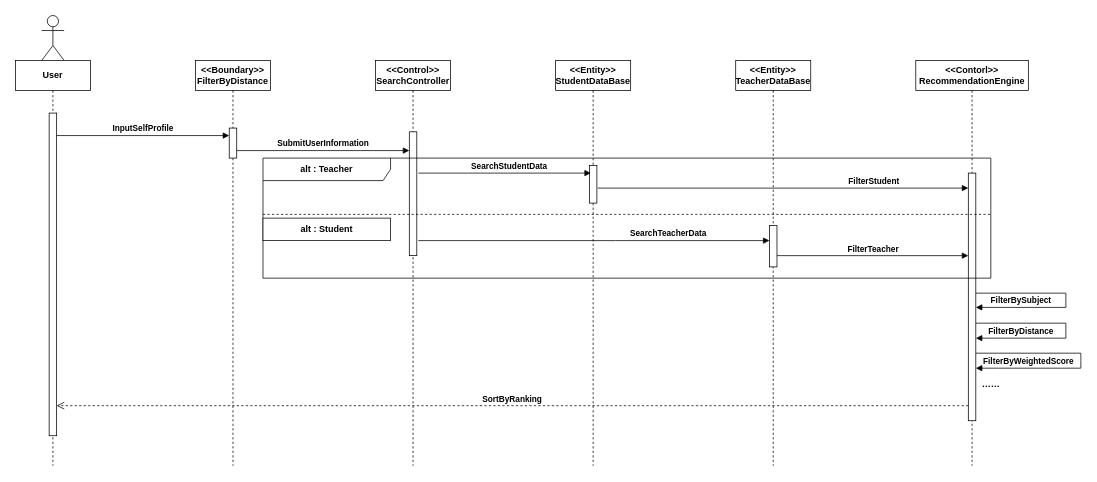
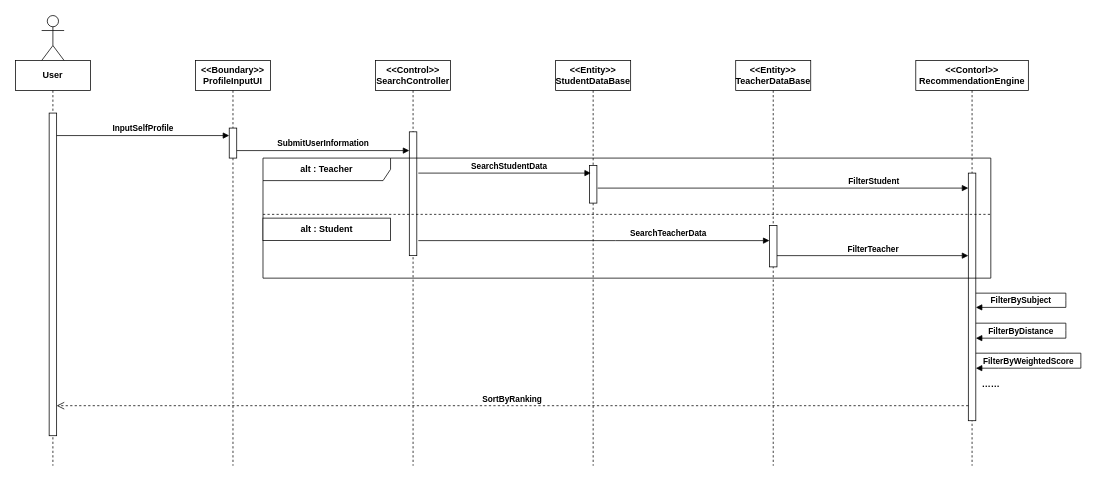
  <mxCell id="0" />
  <mxCell id="1" parent="0" />
  <mxCell id="2" value="" style="shape=umlActor;verticalLabelPosition=bottom;verticalAlign=top;html=1;" vertex="1" parent="1"><mxGeometry x="55" y="20" width="30" height="60" as="geometry" /></mxCell>
  <mxCell id="3" value="&lt;b&gt;User&lt;/b&gt;" style="shape=umlLifeline;perimeter=lifelinePerimeter;whiteSpace=wrap;html=1;container=1;dropTarget=0;collapsible=0;recursiveResize=0;outlineConnect=0;portConstraint=eastwest;newEdgeStyle={&quot;curved&quot;:0,&quot;rounded&quot;:0};" vertex="1" parent="1"><mxGeometry x="20" y="80" width="100" height="540" as="geometry" /></mxCell>
  <mxCell id="4" value="" style="html=1;points=[[0,0,0,0,5],[0,1,0,0,-5],[1,0,0,0,5],[1,1,0,0,-5]];perimeter=orthogonalPerimeter;outlineConnect=0;targetShapes=umlLifeline;portConstraint=eastwest;newEdgeStyle={&quot;curved&quot;:0,&quot;rounded&quot;:0};" vertex="1" parent="3"><mxGeometry x="45" y="70" width="10" height="430" as="geometry" /></mxCell>
- <mxCell id="5" value="&lt;b&gt;&amp;lt;&amp;lt;Boundary&amp;gt;&amp;gt;&lt;/b&gt;&lt;div&gt;&lt;b&gt;FilterByDistance&lt;/b&gt;&lt;/div&gt;" style="shape=umlLifeline;perimeter=lifelinePerimeter;whiteSpace=wrap;html=1;container=1;dropTarget=0;collapsible=0;recursiveResize=0;outlineConnect=0;portConstraint=eastwest;newEdgeStyle={&quot;curved&quot;:0,&quot;rounded&quot;:0};" vertex="1" parent="1"><mxGeometry x="260" y="80" width="100" height="540" as="geometry" /></mxCell>
+ <mxCell id="5" value="&lt;b&gt;&amp;lt;&amp;lt;Boundary&amp;gt;&amp;gt;&lt;/b&gt;&lt;div&gt;&lt;b&gt;ProfileInputUI&lt;/b&gt;&lt;/div&gt;" style="shape=umlLifeline;perimeter=lifelinePerimeter;whiteSpace=wrap;html=1;container=1;dropTarget=0;collapsible=0;recursiveResize=0;outlineConnect=0;portConstraint=eastwest;newEdgeStyle={&quot;curved&quot;:0,&quot;rounded&quot;:0};" vertex="1" parent="1"><mxGeometry x="260" y="80" width="100" height="540" as="geometry" /></mxCell>
  <mxCell id="6" value="" style="html=1;points=[[0,0,0,0,5],[0,1,0,0,-5],[1,0,0,0,5],[1,1,0,0,-5]];perimeter=orthogonalPerimeter;outlineConnect=0;targetShapes=umlLifeline;portConstraint=eastwest;newEdgeStyle={&quot;curved&quot;:0,&quot;rounded&quot;:0};" vertex="1" parent="5"><mxGeometry x="45" y="90" width="10" height="40" as="geometry" /></mxCell>
  <mxCell id="7" value="&lt;b&gt;&amp;lt;&amp;lt;Control&amp;gt;&amp;gt;&lt;/b&gt;&lt;div&gt;&lt;b&gt;SearchController&lt;/b&gt;&lt;/div&gt;" style="shape=umlLifeline;perimeter=lifelinePerimeter;whiteSpace=wrap;html=1;container=1;dropTarget=0;collapsible=0;recursiveResize=0;outlineConnect=0;portConstraint=eastwest;newEdgeStyle={&quot;curved&quot;:0,&quot;rounded&quot;:0};" vertex="1" parent="1"><mxGeometry x="500" y="80" width="100" height="540" as="geometry" /></mxCell>
  <mxCell id="8" value="" style="html=1;points=[[0,0,0,0,5],[0,1,0,0,-5],[1,0,0,0,5],[1,1,0,0,-5]];perimeter=orthogonalPerimeter;outlineConnect=0;targetShapes=umlLifeline;portConstraint=eastwest;newEdgeStyle={&quot;curved&quot;:0,&quot;rounded&quot;:0};" vertex="1" parent="7"><mxGeometry x="45" y="95" width="10" height="165" as="geometry" /></mxCell>
  <mxCell id="9" value="&lt;b&gt;&amp;lt;&amp;lt;Entity&amp;gt;&amp;gt;&lt;/b&gt;&lt;div&gt;&lt;b&gt;StudentDataBase&lt;/b&gt;&lt;/div&gt;" style="shape=umlLifeline;perimeter=lifelinePerimeter;whiteSpace=wrap;html=1;container=1;dropTarget=0;collapsible=0;recursiveResize=0;outlineConnect=0;portConstraint=eastwest;newEdgeStyle={&quot;curved&quot;:0,&quot;rounded&quot;:0};" vertex="1" parent="1"><mxGeometry x="740" y="80" width="100" height="540" as="geometry" /></mxCell>
  <mxCell id="10" value="" style="html=1;points=[[0,0,0,0,5],[0,1,0,0,-5],[1,0,0,0,5],[1,1,0,0,-5]];perimeter=orthogonalPerimeter;outlineConnect=0;targetShapes=umlLifeline;portConstraint=eastwest;newEdgeStyle={&quot;curved&quot;:0,&quot;rounded&quot;:0};" vertex="1" parent="9"><mxGeometry x="45" y="140" width="10" height="50" as="geometry" /></mxCell>
  <mxCell id="11" value="&lt;b&gt;&amp;lt;&amp;lt;Contorl&amp;gt;&amp;gt;&lt;/b&gt;&lt;div&gt;&lt;b&gt;RecommendationEngine&lt;/b&gt;&lt;/div&gt;" style="shape=umlLifeline;perimeter=lifelinePerimeter;whiteSpace=wrap;html=1;container=1;dropTarget=0;collapsible=0;recursiveResize=0;outlineConnect=0;portConstraint=eastwest;newEdgeStyle={&quot;curved&quot;:0,&quot;rounded&quot;:0};" vertex="1" parent="1"><mxGeometry x="1220" y="80" width="150" height="540" as="geometry" /></mxCell>
  <mxCell id="12" value="" style="html=1;points=[[0,0,0,0,5],[0,1,0,0,-5],[1,0,0,0,5],[1,1,0,0,-5]];perimeter=orthogonalPerimeter;outlineConnect=0;targetShapes=umlLifeline;portConstraint=eastwest;newEdgeStyle={&quot;curved&quot;:0,&quot;rounded&quot;:0};" vertex="1" parent="11"><mxGeometry x="70" y="150" width="10" height="330" as="geometry" /></mxCell>
  <mxCell id="13" value="&lt;b&gt;&amp;lt;&amp;lt;Entity&amp;gt;&amp;gt;&lt;/b&gt;&lt;div&gt;&lt;b&gt;TeacherDataBase&lt;/b&gt;&lt;/div&gt;" style="shape=umlLifeline;perimeter=lifelinePerimeter;whiteSpace=wrap;html=1;container=1;dropTarget=0;collapsible=0;recursiveResize=0;outlineConnect=0;portConstraint=eastwest;newEdgeStyle={&quot;curved&quot;:0,&quot;rounded&quot;:0};" vertex="1" parent="1"><mxGeometry x="980" y="80" width="100" height="540" as="geometry" /></mxCell>
  <mxCell id="14" value="&lt;b&gt;InputSelfProfile&lt;/b&gt;" style="html=1;verticalAlign=bottom;endArrow=block;curved=0;rounded=0;" edge="1" parent="1"><mxGeometry width="80" relative="1" as="geometry"><mxPoint x="75" y="180" as="sourcePoint" /><mxPoint x="305" y="180" as="targetPoint" /></mxGeometry></mxCell>
  <mxCell id="15" value="&lt;b&gt;SubmitUserInformation&lt;/b&gt;" style="html=1;verticalAlign=bottom;endArrow=block;curved=0;rounded=0;entryX=0.5;entryY=0.375;entryDx=0;entryDy=0;entryPerimeter=0;" edge="1" parent="1"><mxGeometry width="80" relative="1" as="geometry"><mxPoint x="315" y="200" as="sourcePoint" /><mxPoint x="545" y="200" as="targetPoint" /></mxGeometry></mxCell>
  <mxCell id="16" value="&lt;b&gt;FilterStudent&lt;/b&gt;" style="html=1;verticalAlign=bottom;endArrow=block;curved=0;rounded=0;" edge="1" parent="1" target="12"><mxGeometry x="0.49" width="80" relative="1" as="geometry"><mxPoint x="796" y="250" as="sourcePoint" /><mxPoint x="1285" y="250" as="targetPoint" /><mxPoint as="offset" /></mxGeometry></mxCell>
  <mxCell id="17" value="&lt;b&gt;alt : Teacher&lt;/b&gt;" style="shape=umlFrame;whiteSpace=wrap;html=1;pointerEvents=0;recursiveResize=0;container=1;collapsible=0;width=170;" vertex="1" parent="1"><mxGeometry x="350" y="210" width="970" height="160" as="geometry" /></mxCell>
  <mxCell id="18" value="" style="line;strokeWidth=1;dashed=1;labelPosition=center;verticalLabelPosition=bottom;align=left;verticalAlign=top;spacingLeft=20;spacingTop=15;html=1;whiteSpace=wrap;" vertex="1" parent="17"><mxGeometry y="70" width="970" height="10" as="geometry" /></mxCell>
  <mxCell id="19" value="" style="html=1;points=[[0,0,0,0,5],[0,1,0,0,-5],[1,0,0,0,5],[1,1,0,0,-5]];perimeter=orthogonalPerimeter;outlineConnect=0;targetShapes=umlLifeline;portConstraint=eastwest;newEdgeStyle={&quot;curved&quot;:0,&quot;rounded&quot;:0};" vertex="1" parent="17"><mxGeometry x="675" y="90" width="10" height="55" as="geometry" /></mxCell>
  <mxCell id="20" value="&lt;b&gt;SearchTeacherData&lt;/b&gt;" style="html=1;verticalAlign=bottom;endArrow=block;curved=0;rounded=0;" edge="1" parent="17"><mxGeometry x="0.423" width="80" relative="1" as="geometry"><mxPoint x="207" y="110" as="sourcePoint" /><mxPoint x="675" y="110" as="targetPoint" /><mxPoint as="offset" /><Array as="points"><mxPoint x="470" y="110" /></Array></mxGeometry></mxCell>
  <mxCell id="21" value="&lt;b&gt;FilterTeacher&lt;/b&gt;" style="html=1;verticalAlign=bottom;endArrow=block;curved=0;rounded=0;" edge="1" parent="17" target="12"><mxGeometry width="80" relative="1" as="geometry"><mxPoint x="685" y="130" as="sourcePoint" /><mxPoint x="935" y="130" as="targetPoint" /></mxGeometry></mxCell>
  <mxCell id="22" value="&lt;b&gt;alt : Student&lt;/b&gt;" style="html=1;align=center;verticalAlign=middle;rounded=0;absoluteArcSize=1;arcSize=10;dashed=0;whiteSpace=wrap;" vertex="1" parent="17"><mxGeometry y="80" width="170" height="30" as="geometry" /></mxCell>
  <mxCell id="23" value="&lt;b&gt;SearchStudentData&lt;/b&gt;" style="html=1;verticalAlign=bottom;endArrow=block;curved=0;rounded=0;" edge="1" parent="1"><mxGeometry x="0.058" width="80" relative="1" as="geometry"><mxPoint x="557" y="230" as="sourcePoint" /><mxPoint x="787" y="230" as="targetPoint" /><mxPoint x="-1" as="offset" /></mxGeometry></mxCell>
  <mxCell id="24" value="&lt;b&gt;FilterBySubject&lt;/b&gt;" style="html=1;verticalAlign=bottom;endArrow=block;curved=0;rounded=0;" edge="1" parent="1" target="12"><mxGeometry x="0.535" width="80" relative="1" as="geometry"><mxPoint x="1300" y="390" as="sourcePoint" /><mxPoint x="1380" y="390" as="targetPoint" /><Array as="points"><mxPoint x="1330" y="390" /><mxPoint x="1420" y="390" /><mxPoint x="1420" y="400" /><mxPoint x="1420" y="409" /></Array><mxPoint as="offset" /></mxGeometry></mxCell>
  <mxCell id="25" value="&lt;b&gt;FilterByDistance&lt;/b&gt;" style="html=1;verticalAlign=bottom;endArrow=block;curved=0;rounded=0;" edge="1" parent="1" target="12"><mxGeometry x="0.538" width="80" relative="1" as="geometry"><mxPoint x="1300" y="430" as="sourcePoint" /><mxPoint x="1300" y="449" as="targetPoint" /><Array as="points"><mxPoint x="1330" y="430" /><mxPoint x="1420" y="430" /><mxPoint x="1420" y="440" /><mxPoint x="1420" y="450" /><mxPoint x="1330" y="450" /></Array><mxPoint as="offset" /></mxGeometry></mxCell>
  <mxCell id="26" value="&lt;b&gt;FilterByWeightedScore&lt;/b&gt;" style="html=1;verticalAlign=bottom;endArrow=block;curved=0;rounded=0;" edge="1" parent="1"><mxGeometry x="0.533" width="80" relative="1" as="geometry"><mxPoint x="1300" y="470" as="sourcePoint" /><mxPoint x="1300" y="490" as="targetPoint" /><Array as="points"><mxPoint x="1330" y="470" /><mxPoint x="1420" y="470" /><mxPoint x="1440" y="470" /><mxPoint x="1440" y="480" /><mxPoint x="1440" y="490" /><mxPoint x="1330" y="490" /></Array><mxPoint as="offset" /></mxGeometry></mxCell>
  <mxCell id="27" value="……" style="text;align=center;fontStyle=1;verticalAlign=middle;spacingLeft=3;spacingRight=3;strokeColor=none;rotatable=0;points=[[0,0.5],[1,0.5]];portConstraint=eastwest;html=1;" vertex="1" parent="1"><mxGeometry x="1280" y="499" width="80" height="26" as="geometry" /></mxCell>
  <mxCell id="28" value="&lt;b&gt;SortByRanking&lt;/b&gt;" style="html=1;verticalAlign=bottom;endArrow=open;dashed=1;endSize=8;curved=0;rounded=0;" edge="1" parent="1"><mxGeometry relative="1" as="geometry"><mxPoint x="1290" y="540" as="sourcePoint" /><mxPoint x="75" y="540" as="targetPoint" /><Array as="points"><mxPoint x="1250" y="540" /></Array></mxGeometry></mxCell>
